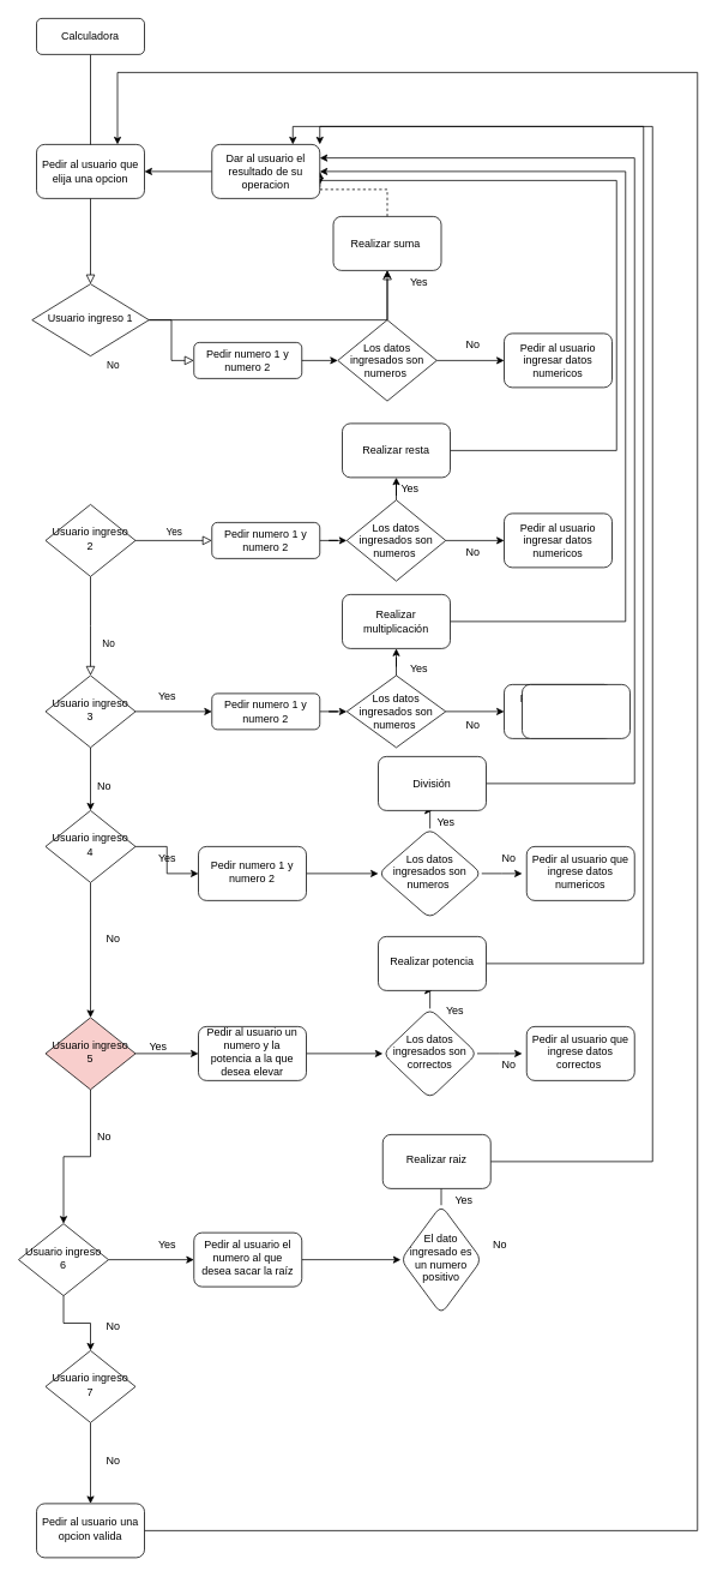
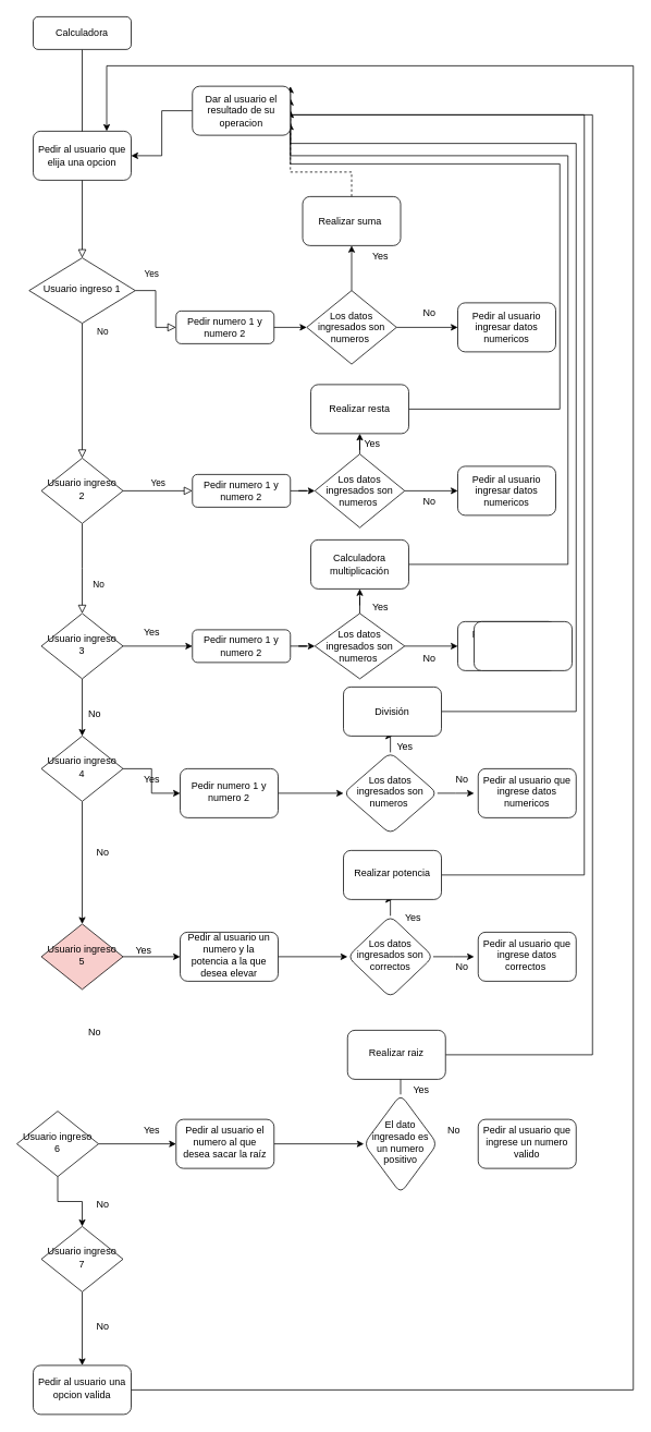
  <mxCell id="0" />
  <mxCell id="1" parent="0" />
  <mxCell id="2" value="" style="rounded=0;html=1;jettySize=auto;orthogonalLoop=1;fontSize=11;endArrow=block;endFill=0;endSize=8;strokeWidth=1;shadow=0;labelBackgroundColor=none;edgeStyle=orthogonalEdgeStyle;" parent="1" source="3" target="6" edge="1"><mxGeometry relative="1" as="geometry" /></mxCell>
  <mxCell id="3" value="Calculadora" style="rounded=1;whiteSpace=wrap;html=1;fontSize=12;glass=0;strokeWidth=1;shadow=0;" parent="1" vertex="1"><mxGeometry x="40" y="20" width="120" height="40" as="geometry" /></mxCell>
- <mxCell id="4" value="Yes" style="rounded=0;html=1;jettySize=auto;orthogonalLoop=1;fontSize=11;endArrow=block;endFill=0;endSize=8;strokeWidth=1;shadow=0;labelBackgroundColor=none;edgeStyle=orthogonalEdgeStyle;" parent="1" source="6" target="18" edge="1"><mxGeometry x="-1" y="104" relative="1" as="geometry"><mxPoint x="-19" y="-60" as="offset" /></mxGeometry></mxCell>
+ <mxCell id="4" value="Yes" style="rounded=0;html=1;jettySize=auto;orthogonalLoop=1;fontSize=11;endArrow=block;endFill=0;endSize=8;strokeWidth=1;shadow=0;labelBackgroundColor=none;edgeStyle=orthogonalEdgeStyle;" parent="1" source="6" target="10" edge="1"><mxGeometry x="-1" y="104" relative="1" as="geometry"><mxPoint x="-19" y="-60" as="offset" /></mxGeometry></mxCell>
  <mxCell id="5" value="No" style="edgeStyle=orthogonalEdgeStyle;rounded=0;html=1;jettySize=auto;orthogonalLoop=1;fontSize=11;endArrow=block;endFill=0;endSize=8;strokeWidth=1;shadow=0;labelBackgroundColor=none;" parent="1" source="6" target="7" edge="1"><mxGeometry x="-1" y="-64" relative="1" as="geometry"><mxPoint x="-40" y="-14" as="offset" /></mxGeometry></mxCell>
  <mxCell id="6" value="Usuario ingreso 1" style="rhombus;whiteSpace=wrap;html=1;shadow=0;fontFamily=Helvetica;fontSize=12;align=center;strokeWidth=1;spacing=6;spacingTop=-4;" parent="1" vertex="1"><mxGeometry x="35" y="315" width="130" height="80" as="geometry" /></mxCell>
  <mxCell id="7" value="Pedir numero 1 y numero 2" style="rounded=1;whiteSpace=wrap;html=1;fontSize=12;glass=0;strokeWidth=1;shadow=0;" parent="1" vertex="1"><mxGeometry x="215" y="380" width="120" height="40" as="geometry" /></mxCell>
  <mxCell id="8" value="No" style="rounded=0;html=1;jettySize=auto;orthogonalLoop=1;fontSize=11;endArrow=block;endFill=0;endSize=8;strokeWidth=1;shadow=0;labelBackgroundColor=none;edgeStyle=orthogonalEdgeStyle;" parent="1" source="10" edge="1"><mxGeometry x="0.333" y="20" relative="1" as="geometry"><mxPoint as="offset" /><mxPoint x="100" y="750" as="targetPoint" /></mxGeometry></mxCell>
  <mxCell id="9" value="Yes" style="edgeStyle=orthogonalEdgeStyle;rounded=0;html=1;jettySize=auto;orthogonalLoop=1;fontSize=11;endArrow=block;endFill=0;endSize=8;strokeWidth=1;shadow=0;labelBackgroundColor=none;" parent="1" source="10" target="12" edge="1"><mxGeometry y="10" relative="1" as="geometry"><mxPoint as="offset" /></mxGeometry></mxCell>
  <mxCell id="10" value="Usuario ingreso 2" style="rhombus;whiteSpace=wrap;html=1;shadow=0;fontFamily=Helvetica;fontSize=12;align=center;strokeWidth=1;spacing=6;spacingTop=-4;" parent="1" vertex="1"><mxGeometry x="50" y="560" width="100" height="80" as="geometry" /></mxCell>
  <mxCell id="11" value="" style="edgeStyle=orthogonalEdgeStyle;rounded=0;orthogonalLoop=1;jettySize=auto;html=1;" edge="1" parent="1" source="12" target="24"><mxGeometry relative="1" as="geometry" /></mxCell>
  <mxCell id="12" value="Pedir numero 1 y numero 2" style="rounded=1;whiteSpace=wrap;html=1;fontSize=12;glass=0;strokeWidth=1;shadow=0;" parent="1" vertex="1"><mxGeometry x="235" y="580" width="120" height="40" as="geometry" /></mxCell>
  <mxCell id="13" value="" style="edgeStyle=orthogonalEdgeStyle;rounded=0;orthogonalLoop=1;jettySize=auto;html=1;" edge="1" parent="1" source="15" target="18"><mxGeometry relative="1" as="geometry" /></mxCell>
  <mxCell id="14" value="" style="edgeStyle=orthogonalEdgeStyle;rounded=0;orthogonalLoop=1;jettySize=auto;html=1;" edge="1" parent="1" source="15" target="19"><mxGeometry relative="1" as="geometry" /></mxCell>
  <mxCell id="15" value="Los datos ingresados son numeros&amp;nbsp;" style="rhombus;whiteSpace=wrap;html=1;" vertex="1" parent="1"><mxGeometry x="375" y="355" width="110" height="90" as="geometry" /></mxCell>
  <mxCell id="16" value="" style="endArrow=classic;html=1;rounded=0;entryX=0;entryY=0.5;entryDx=0;entryDy=0;exitX=1;exitY=0.5;exitDx=0;exitDy=0;" edge="1" parent="1" source="7" target="15"><mxGeometry width="50" height="50" relative="1" as="geometry"><mxPoint x="345" y="400" as="sourcePoint" /><mxPoint x="395" y="350" as="targetPoint" /></mxGeometry></mxCell>
  <mxCell id="17" style="edgeStyle=orthogonalEdgeStyle;rounded=0;orthogonalLoop=1;jettySize=auto;html=1;exitX=0.5;exitY=0;exitDx=0;exitDy=0;entryX=1;entryY=0.5;entryDx=0;entryDy=0;dashed=1;" edge="1" parent="1" source="18" target="80"><mxGeometry relative="1" as="geometry"><Array as="points"><mxPoint x="430" y="210" /><mxPoint x="355" y="210" /></Array></mxGeometry></mxCell>
  <mxCell id="18" value="Realizar suma&amp;nbsp;" style="rounded=1;whiteSpace=wrap;html=1;" vertex="1" parent="1"><mxGeometry x="370" y="240" width="120" height="60" as="geometry" /></mxCell>
  <mxCell id="19" value="Pedir al usuario ingresar datos numericos" style="rounded=1;whiteSpace=wrap;html=1;" vertex="1" parent="1"><mxGeometry x="560" y="370" width="120" height="60" as="geometry" /></mxCell>
  <mxCell id="20" value="Yes" style="text;html=1;align=center;verticalAlign=middle;resizable=0;points=[];autosize=1;strokeColor=none;fillColor=none;" vertex="1" parent="1"><mxGeometry x="445" y="298" width="40" height="30" as="geometry" /></mxCell>
  <mxCell id="21" value="No" style="text;html=1;align=center;verticalAlign=middle;resizable=0;points=[];autosize=1;strokeColor=none;fillColor=none;" vertex="1" parent="1"><mxGeometry x="505" y="368" width="40" height="30" as="geometry" /></mxCell>
  <mxCell id="22" value="" style="edgeStyle=orthogonalEdgeStyle;rounded=0;orthogonalLoop=1;jettySize=auto;html=1;" edge="1" parent="1" source="24" target="27"><mxGeometry relative="1" as="geometry" /></mxCell>
  <mxCell id="23" value="" style="edgeStyle=orthogonalEdgeStyle;rounded=0;orthogonalLoop=1;jettySize=auto;html=1;" edge="1" parent="1" source="24" target="25"><mxGeometry relative="1" as="geometry" /></mxCell>
  <mxCell id="24" value="Los datos ingresados son numeros&amp;nbsp;" style="rhombus;whiteSpace=wrap;html=1;" vertex="1" parent="1"><mxGeometry x="385" y="555" width="110" height="90" as="geometry" /></mxCell>
  <mxCell id="25" value="Pedir al usuario ingresar datos numericos" style="rounded=1;whiteSpace=wrap;html=1;" vertex="1" parent="1"><mxGeometry x="560" y="570" width="120" height="60" as="geometry" /></mxCell>
  <mxCell id="26" style="edgeStyle=orthogonalEdgeStyle;rounded=0;orthogonalLoop=1;jettySize=auto;html=1;exitX=1;exitY=0.5;exitDx=0;exitDy=0;entryX=1;entryY=0.75;entryDx=0;entryDy=0;" edge="1" parent="1" source="27" target="80"><mxGeometry relative="1" as="geometry"><Array as="points"><mxPoint x="685" y="500" /><mxPoint x="685" y="200" /><mxPoint x="355" y="200" /></Array></mxGeometry></mxCell>
  <mxCell id="27" value="Realizar resta" style="rounded=1;whiteSpace=wrap;html=1;" vertex="1" parent="1"><mxGeometry x="380" y="470" width="120" height="60" as="geometry" /></mxCell>
  <mxCell id="28" value="Yes" style="text;html=1;align=center;verticalAlign=middle;resizable=0;points=[];autosize=1;strokeColor=none;fillColor=none;" vertex="1" parent="1"><mxGeometry x="435" y="528" width="40" height="30" as="geometry" /></mxCell>
  <mxCell id="29" value="No" style="text;html=1;align=center;verticalAlign=middle;resizable=0;points=[];autosize=1;strokeColor=none;fillColor=none;" vertex="1" parent="1"><mxGeometry x="505" y="598" width="40" height="30" as="geometry" /></mxCell>
  <mxCell id="30" value="" style="edgeStyle=orthogonalEdgeStyle;rounded=0;orthogonalLoop=1;jettySize=auto;html=1;" edge="1" parent="1" source="32" target="43"><mxGeometry relative="1" as="geometry" /></mxCell>
  <mxCell id="31" value="" style="edgeStyle=orthogonalEdgeStyle;rounded=0;orthogonalLoop=1;jettySize=auto;html=1;" edge="1" parent="1" source="32" target="41"><mxGeometry relative="1" as="geometry" /></mxCell>
  <mxCell id="32" value="Usuario ingreso 3" style="rhombus;whiteSpace=wrap;html=1;shadow=0;fontFamily=Helvetica;fontSize=12;align=center;strokeWidth=1;spacing=6;spacingTop=-4;" vertex="1" parent="1"><mxGeometry x="50" y="750" width="100" height="80" as="geometry" /></mxCell>
  <mxCell id="33" value="" style="edgeStyle=orthogonalEdgeStyle;rounded=0;orthogonalLoop=1;jettySize=auto;html=1;" edge="1" parent="1" source="35" target="66"><mxGeometry relative="1" as="geometry" /></mxCell>
  <mxCell id="34" value="" style="edgeStyle=orthogonalEdgeStyle;rounded=0;orthogonalLoop=1;jettySize=auto;html=1;" edge="1" parent="1" source="35" target="54"><mxGeometry relative="1" as="geometry" /></mxCell>
  <mxCell id="35" value="Usuario ingreso 6" style="rhombus;whiteSpace=wrap;html=1;shadow=0;fontFamily=Helvetica;fontSize=12;align=center;strokeWidth=1;spacing=6;spacingTop=-4;" vertex="1" parent="1"><mxGeometry x="20" y="1359" width="100" height="80" as="geometry" /></mxCell>
- <mxCell id="36" style="edgeStyle=orthogonalEdgeStyle;rounded=0;orthogonalLoop=1;jettySize=auto;html=1;" edge="1" parent="1" source="38" target="35"><mxGeometry relative="1" as="geometry" /></mxCell>
  <mxCell id="37" style="edgeStyle=orthogonalEdgeStyle;rounded=0;orthogonalLoop=1;jettySize=auto;html=1;entryX=0;entryY=0.5;entryDx=0;entryDy=0;" edge="1" parent="1" source="38" target="64"><mxGeometry relative="1" as="geometry" /></mxCell>
  <mxCell id="38" value="Usuario ingreso 5" style="rhombus;whiteSpace=wrap;html=1;shadow=0;fontFamily=Helvetica;fontSize=12;align=center;strokeWidth=1;spacing=6;spacingTop=-4;fillColor=#f8cecc;" vertex="1" parent="1"><mxGeometry x="50" y="1130" width="100" height="80" as="geometry" /></mxCell>
  <mxCell id="39" value="" style="edgeStyle=orthogonalEdgeStyle;rounded=0;orthogonalLoop=1;jettySize=auto;html=1;" edge="1" parent="1" source="41" target="56"><mxGeometry relative="1" as="geometry" /></mxCell>
  <mxCell id="40" value="" style="edgeStyle=orthogonalEdgeStyle;rounded=0;orthogonalLoop=1;jettySize=auto;html=1;" edge="1" parent="1" source="41" target="38"><mxGeometry relative="1" as="geometry" /></mxCell>
  <mxCell id="41" value="Usuario ingreso 4" style="rhombus;whiteSpace=wrap;html=1;shadow=0;fontFamily=Helvetica;fontSize=12;align=center;strokeWidth=1;spacing=6;spacingTop=-4;" vertex="1" parent="1"><mxGeometry x="50" y="900" width="100" height="80" as="geometry" /></mxCell>
  <mxCell id="42" value="" style="edgeStyle=orthogonalEdgeStyle;rounded=0;orthogonalLoop=1;jettySize=auto;html=1;" edge="1" parent="1" source="43" target="46"><mxGeometry relative="1" as="geometry" /></mxCell>
  <mxCell id="43" value="Pedir numero 1 y numero 2" style="rounded=1;whiteSpace=wrap;html=1;fontSize=12;glass=0;strokeWidth=1;shadow=0;" vertex="1" parent="1"><mxGeometry x="235" y="770" width="120" height="40" as="geometry" /></mxCell>
  <mxCell id="44" value="" style="edgeStyle=orthogonalEdgeStyle;rounded=0;orthogonalLoop=1;jettySize=auto;html=1;" edge="1" parent="1" source="46" target="48"><mxGeometry relative="1" as="geometry" /></mxCell>
  <mxCell id="45" value="" style="edgeStyle=orthogonalEdgeStyle;rounded=0;orthogonalLoop=1;jettySize=auto;html=1;" edge="1" parent="1" source="46" target="49"><mxGeometry relative="1" as="geometry" /></mxCell>
  <mxCell id="46" value="Los datos ingresados son numeros&amp;nbsp;" style="rhombus;whiteSpace=wrap;html=1;" vertex="1" parent="1"><mxGeometry x="385" y="750" width="110" height="80" as="geometry" /></mxCell>
  <mxCell id="47" style="edgeStyle=orthogonalEdgeStyle;rounded=0;orthogonalLoop=1;jettySize=auto;html=1;exitX=1;exitY=0.5;exitDx=0;exitDy=0;entryX=1;entryY=0.5;entryDx=0;entryDy=0;" edge="1" parent="1" source="48" target="80"><mxGeometry relative="1" as="geometry"><Array as="points"><mxPoint x="695" y="690" /><mxPoint x="695" y="190" /></Array></mxGeometry></mxCell>
- <mxCell id="48" value="Realizar multiplicación" style="rounded=1;whiteSpace=wrap;html=1;" vertex="1" parent="1"><mxGeometry x="380" y="660" width="120" height="60" as="geometry" /></mxCell>
+ <mxCell id="48" value="Calculadora multiplicación" style="rounded=1;whiteSpace=wrap;html=1;" vertex="1" parent="1"><mxGeometry x="380" y="660" width="120" height="60" as="geometry" /></mxCell>
  <mxCell id="49" value="Pedir al usuario ingresar datos numericos" style="rounded=1;whiteSpace=wrap;html=1;" vertex="1" parent="1"><mxGeometry x="560" y="760" width="120" height="60" as="geometry" /></mxCell>
  <mxCell id="50" value="Yes" style="text;html=1;align=center;verticalAlign=middle;resizable=0;points=[];autosize=1;strokeColor=none;fillColor=none;" vertex="1" parent="1"><mxGeometry x="445" y="728" width="40" height="30" as="geometry" /></mxCell>
  <mxCell id="51" value="No" style="text;html=1;align=center;verticalAlign=middle;resizable=0;points=[];autosize=1;strokeColor=none;fillColor=none;" vertex="1" parent="1"><mxGeometry x="505" y="790" width="40" height="30" as="geometry" /></mxCell>
  <mxCell id="52" value="Yes" style="text;html=1;align=center;verticalAlign=middle;resizable=0;points=[];autosize=1;strokeColor=none;fillColor=none;" vertex="1" parent="1"><mxGeometry x="165" y="758" width="40" height="30" as="geometry" /></mxCell>
  <mxCell id="53" value="" style="edgeStyle=orthogonalEdgeStyle;rounded=0;orthogonalLoop=1;jettySize=auto;html=1;" edge="1" parent="1" source="54" target="96"><mxGeometry relative="1" as="geometry" /></mxCell>
  <mxCell id="54" value="Usuario ingreso 7" style="rhombus;whiteSpace=wrap;html=1;shadow=0;fontFamily=Helvetica;fontSize=12;align=center;strokeWidth=1;spacing=6;spacingTop=-4;" vertex="1" parent="1"><mxGeometry x="50" y="1500" width="100" height="80" as="geometry" /></mxCell>
  <mxCell id="55" value="" style="edgeStyle=orthogonalEdgeStyle;rounded=0;orthogonalLoop=1;jettySize=auto;html=1;" edge="1" parent="1" source="56" target="59"><mxGeometry relative="1" as="geometry" /></mxCell>
  <mxCell id="56" value="Pedir numero 1 y numero 2" style="rounded=1;whiteSpace=wrap;html=1;shadow=0;strokeWidth=1;spacing=6;spacingTop=-4;" vertex="1" parent="1"><mxGeometry x="220" y="940" width="120" height="60" as="geometry" /></mxCell>
  <mxCell id="57" value="" style="edgeStyle=orthogonalEdgeStyle;rounded=0;orthogonalLoop=1;jettySize=auto;html=1;" edge="1" parent="1" source="59" target="61"><mxGeometry relative="1" as="geometry" /></mxCell>
  <mxCell id="58" value="" style="edgeStyle=orthogonalEdgeStyle;rounded=0;orthogonalLoop=1;jettySize=auto;html=1;" edge="1" parent="1" source="59"><mxGeometry relative="1" as="geometry"><mxPoint x="580" y="970" as="targetPoint" /></mxGeometry></mxCell>
  <mxCell id="59" value="Los datos ingresados son numeros&amp;nbsp;" style="rhombus;whiteSpace=wrap;html=1;rounded=1;shadow=0;strokeWidth=1;spacing=6;spacingTop=-4;" vertex="1" parent="1"><mxGeometry x="420" y="920" width="115" height="100" as="geometry" /></mxCell>
  <mxCell id="60" style="edgeStyle=orthogonalEdgeStyle;rounded=0;orthogonalLoop=1;jettySize=auto;html=1;entryX=1;entryY=0.25;entryDx=0;entryDy=0;" edge="1" parent="1" source="61" target="80"><mxGeometry relative="1" as="geometry"><Array as="points"><mxPoint x="705" y="870" /><mxPoint x="705" y="175" /></Array></mxGeometry></mxCell>
  <mxCell id="61" value="División" style="rounded=1;whiteSpace=wrap;html=1;" vertex="1" parent="1"><mxGeometry x="420" y="840" width="120" height="60" as="geometry" /></mxCell>
  <mxCell id="62" value="" style="rounded=1;whiteSpace=wrap;html=1;shadow=0;strokeWidth=1;spacing=6;spacingTop=-4;" vertex="1" parent="1"><mxGeometry x="580" y="760" width="120" height="60" as="geometry" /></mxCell>
  <mxCell id="63" value="" style="edgeStyle=orthogonalEdgeStyle;rounded=0;orthogonalLoop=1;jettySize=auto;html=1;" edge="1" parent="1" source="64" target="69"><mxGeometry relative="1" as="geometry" /></mxCell>
  <mxCell id="64" value="Pedir al usuario un numero y la potencia a la que desea elevar" style="rounded=1;whiteSpace=wrap;html=1;shadow=0;strokeWidth=1;spacing=6;spacingTop=-4;" vertex="1" parent="1"><mxGeometry x="220" y="1140" width="120" height="60" as="geometry" /></mxCell>
  <mxCell id="65" value="" style="edgeStyle=orthogonalEdgeStyle;rounded=0;orthogonalLoop=1;jettySize=auto;html=1;" edge="1" parent="1" source="66" target="71"><mxGeometry relative="1" as="geometry" /></mxCell>
  <mxCell id="66" value="Pedir al usuario el numero al que desea sacar la raíz" style="rounded=1;whiteSpace=wrap;html=1;shadow=0;strokeWidth=1;spacing=6;spacingTop=-4;" vertex="1" parent="1"><mxGeometry x="215" y="1369" width="120" height="60" as="geometry" /></mxCell>
  <mxCell id="67" value="" style="edgeStyle=orthogonalEdgeStyle;rounded=0;orthogonalLoop=1;jettySize=auto;html=1;" edge="1" parent="1" source="69" target="77"><mxGeometry relative="1" as="geometry" /></mxCell>
  <mxCell id="68" value="" style="edgeStyle=orthogonalEdgeStyle;rounded=0;orthogonalLoop=1;jettySize=auto;html=1;" edge="1" parent="1" source="69"><mxGeometry relative="1" as="geometry"><mxPoint x="580" y="1170" as="targetPoint" /></mxGeometry></mxCell>
  <mxCell id="69" value="Los datos ingresados son correctos" style="rhombus;whiteSpace=wrap;html=1;rounded=1;shadow=0;strokeWidth=1;spacing=6;spacingTop=-4;" vertex="1" parent="1"><mxGeometry x="425" y="1120" width="105" height="100" as="geometry" /></mxCell>
  <mxCell id="70" value="" style="edgeStyle=orthogonalEdgeStyle;rounded=0;orthogonalLoop=1;jettySize=auto;html=1;" edge="1" parent="1" source="71" target="74"><mxGeometry relative="1" as="geometry" /></mxCell>
  <mxCell id="71" value="El dato ingresado es un numero positivo" style="rhombus;whiteSpace=wrap;html=1;rounded=1;shadow=0;strokeWidth=1;spacing=6;spacingTop=-4;" vertex="1" parent="1"><mxGeometry x="445" y="1338.5" width="90" height="121" as="geometry" /></mxCell>
  <mxCell id="72" value="Pedir al usuario que ingrese datos numericos" style="rounded=1;whiteSpace=wrap;html=1;shadow=0;strokeWidth=1;spacing=6;spacingTop=-4;" vertex="1" parent="1"><mxGeometry x="585" y="940" width="120" height="60" as="geometry" /></mxCell>
  <mxCell id="73" style="edgeStyle=orthogonalEdgeStyle;rounded=0;orthogonalLoop=1;jettySize=auto;html=1;entryX=0.75;entryY=0;entryDx=0;entryDy=0;" edge="1" parent="1" source="74" target="80"><mxGeometry relative="1" as="geometry"><Array as="points"><mxPoint x="725" y="1290" /><mxPoint x="725" y="140" /><mxPoint x="325" y="140" /></Array></mxGeometry></mxCell>
  <mxCell id="74" value="Realizar raiz" style="rounded=1;whiteSpace=wrap;html=1;shadow=0;strokeWidth=1;spacing=6;spacingTop=-4;" vertex="1" parent="1"><mxGeometry x="425" y="1260" width="120" height="60" as="geometry" /></mxCell>
  <mxCell id="75" value="Pedir al usuario que ingrese datos correctos&amp;nbsp;" style="rounded=1;whiteSpace=wrap;html=1;shadow=0;strokeWidth=1;spacing=6;spacingTop=-4;" vertex="1" parent="1"><mxGeometry x="585" y="1140" width="120" height="60" as="geometry" /></mxCell>
  <mxCell id="76" style="edgeStyle=orthogonalEdgeStyle;rounded=0;orthogonalLoop=1;jettySize=auto;html=1;entryX=1;entryY=0;entryDx=0;entryDy=0;" edge="1" parent="1" source="77" target="80"><mxGeometry relative="1" as="geometry"><Array as="points"><mxPoint x="715" y="1070" /><mxPoint x="715" y="140" /><mxPoint x="355" y="140" /></Array></mxGeometry></mxCell>
  <mxCell id="77" value="Realizar potencia" style="rounded=1;whiteSpace=wrap;html=1;shadow=0;strokeWidth=1;spacing=6;spacingTop=-4;" vertex="1" parent="1"><mxGeometry x="420" y="1040" width="120" height="60" as="geometry" /></mxCell>
  <mxCell id="78" value="Pedir al usuario que elija una opcion" style="rounded=1;whiteSpace=wrap;html=1;" vertex="1" parent="1"><mxGeometry x="40" y="160" width="120" height="60" as="geometry" /></mxCell>
  <mxCell id="79" value="" style="edgeStyle=orthogonalEdgeStyle;rounded=0;orthogonalLoop=1;jettySize=auto;html=1;" edge="1" parent="1" source="80" target="78"><mxGeometry relative="1" as="geometry" /></mxCell>
- <mxCell id="80" value="Dar al usuario el resultado de su operacion" style="rounded=1;whiteSpace=wrap;html=1;" vertex="1" parent="1"><mxGeometry x="235" y="160" width="120" height="60" as="geometry" /></mxCell>
+ <mxCell id="80" value="Dar al usuario el resultado de su operacion" style="rounded=1;whiteSpace=wrap;html=1;" vertex="1" parent="1"><mxGeometry x="235" y="105" width="120" height="60" as="geometry" /></mxCell>
  <mxCell id="81" value="Yes" style="text;html=1;align=center;verticalAlign=middle;resizable=0;points=[];autosize=1;strokeColor=none;fillColor=none;" vertex="1" parent="1"><mxGeometry x="475" y="898" width="40" height="30" as="geometry" /></mxCell>
  <mxCell id="82" value="No" style="text;html=1;align=center;verticalAlign=middle;resizable=0;points=[];autosize=1;strokeColor=none;fillColor=none;" vertex="1" parent="1"><mxGeometry x="545" y="938" width="40" height="30" as="geometry" /></mxCell>
  <mxCell id="83" value="Yes" style="text;html=1;align=center;verticalAlign=middle;resizable=0;points=[];autosize=1;strokeColor=none;fillColor=none;" vertex="1" parent="1"><mxGeometry x="485" y="1108" width="40" height="30" as="geometry" /></mxCell>
  <mxCell id="84" value="No" style="text;html=1;align=center;verticalAlign=middle;resizable=0;points=[];autosize=1;strokeColor=none;fillColor=none;" vertex="1" parent="1"><mxGeometry x="545" y="1168" width="40" height="30" as="geometry" /></mxCell>
+ <mxCell id="85" value="Pedir al usuario que ingrese un numero valido" style="rounded=1;whiteSpace=wrap;html=1;shadow=0;strokeWidth=1;spacing=6;spacingTop=-4;" vertex="1" parent="1"><mxGeometry x="585" y="1369" width="120" height="60" as="geometry" /></mxCell>
  <mxCell id="86" value="Yes" style="text;html=1;align=center;verticalAlign=middle;resizable=0;points=[];autosize=1;strokeColor=none;fillColor=none;" vertex="1" parent="1"><mxGeometry x="495" y="1318" width="40" height="30" as="geometry" /></mxCell>
  <mxCell id="87" value="No" style="text;html=1;align=center;verticalAlign=middle;resizable=0;points=[];autosize=1;strokeColor=none;fillColor=none;" vertex="1" parent="1"><mxGeometry x="535" y="1368" width="40" height="30" as="geometry" /></mxCell>
  <mxCell id="88" value="No" style="text;html=1;align=center;verticalAlign=middle;resizable=0;points=[];autosize=1;strokeColor=none;fillColor=none;" vertex="1" parent="1"><mxGeometry x="95" y="858" width="40" height="30" as="geometry" /></mxCell>
  <mxCell id="89" value="Yes" style="text;html=1;align=center;verticalAlign=middle;resizable=0;points=[];autosize=1;strokeColor=none;fillColor=none;" vertex="1" parent="1"><mxGeometry x="165" y="938" width="40" height="30" as="geometry" /></mxCell>
  <mxCell id="90" value="No" style="text;html=1;align=center;verticalAlign=middle;resizable=0;points=[];autosize=1;strokeColor=none;fillColor=none;" vertex="1" parent="1"><mxGeometry x="105" y="1028" width="40" height="30" as="geometry" /></mxCell>
  <mxCell id="91" value="Yes" style="text;html=1;align=center;verticalAlign=middle;resizable=0;points=[];autosize=1;strokeColor=none;fillColor=none;" vertex="1" parent="1"><mxGeometry x="155" y="1148" width="40" height="30" as="geometry" /></mxCell>
  <mxCell id="92" value="No" style="text;html=1;align=center;verticalAlign=middle;resizable=0;points=[];autosize=1;strokeColor=none;fillColor=none;" vertex="1" parent="1"><mxGeometry x="95" y="1248" width="40" height="30" as="geometry" /></mxCell>
  <mxCell id="93" value="Yes" style="text;html=1;align=center;verticalAlign=middle;resizable=0;points=[];autosize=1;strokeColor=none;fillColor=none;" vertex="1" parent="1"><mxGeometry x="165" y="1368" width="40" height="30" as="geometry" /></mxCell>
  <mxCell id="94" value="No" style="text;html=1;align=center;verticalAlign=middle;resizable=0;points=[];autosize=1;strokeColor=none;fillColor=none;" vertex="1" parent="1"><mxGeometry x="105" y="1458" width="40" height="30" as="geometry" /></mxCell>
  <mxCell id="95" style="edgeStyle=orthogonalEdgeStyle;rounded=0;orthogonalLoop=1;jettySize=auto;html=1;entryX=0.75;entryY=0;entryDx=0;entryDy=0;" edge="1" parent="1" source="96" target="78"><mxGeometry relative="1" as="geometry"><Array as="points"><mxPoint x="775" y="1700" /><mxPoint x="775" y="80" /><mxPoint x="130" y="80" /></Array></mxGeometry></mxCell>
  <mxCell id="96" value="Pedir al usuario una opcion valida" style="rounded=1;whiteSpace=wrap;html=1;shadow=0;strokeWidth=1;spacing=6;spacingTop=-4;" vertex="1" parent="1"><mxGeometry x="40" y="1670" width="120" height="60" as="geometry" /></mxCell>
  <mxCell id="97" value="No" style="text;html=1;align=center;verticalAlign=middle;resizable=0;points=[];autosize=1;strokeColor=none;fillColor=none;" vertex="1" parent="1"><mxGeometry x="105" y="1608" width="40" height="30" as="geometry" /></mxCell>
